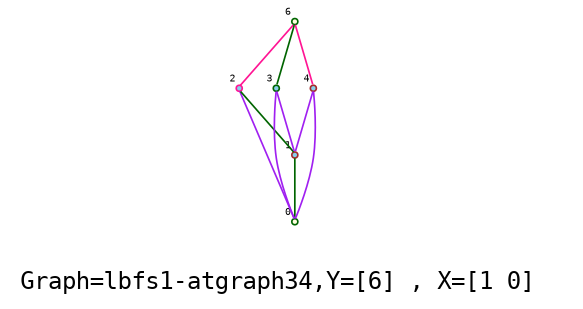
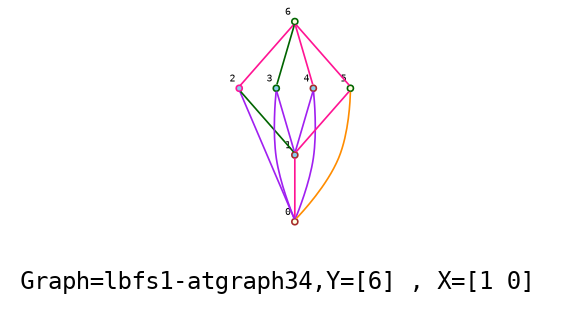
  graph {
    label="Graph=lbfs1-atgraph34,Y=[6] , X=[1 0]  "
    labelloc=bottom
    fontname="DejaVu Sans Mono"
    node [fontsize=6 shape=point style=filled fillcolor=skyblue color=brown fontname="DejaVu Sans Mono"]
    edge [color=deeppink fontname="DejaVu Sans Mono"]
-   0 [xlabel=0 fillcolor=lightyellow color=darkgreen]
+   0 [xlabel=0 fillcolor=lightyellow]
    1 [xlabel=1]
    2 [xlabel=2 color=deeppink]
    3 [xlabel=3 color=darkgreen]
    4 [xlabel=4]
+   5 [xlabel=5 fillcolor=lightyellow color=darkgreen]
    6 [xlabel=6 fillcolor=lightyellow color=darkgreen]
-   1 -- 0 [color=darkgreen]
+   1 -- 0
    2 -- 0 [color=purple]
    2 -- 1 [color=darkgreen]
    3 -- 0 [color=purple]
    3 -- 1 [color=purple]
    4 -- 0 [color=purple]
    4 -- 1 [color=purple]
+   5 -- 0 [color=darkorange]
+   5 -- 1
    6 -- 2
    6 -- 3 [color=darkgreen]
    6 -- 4
+   6 -- 5
  }
